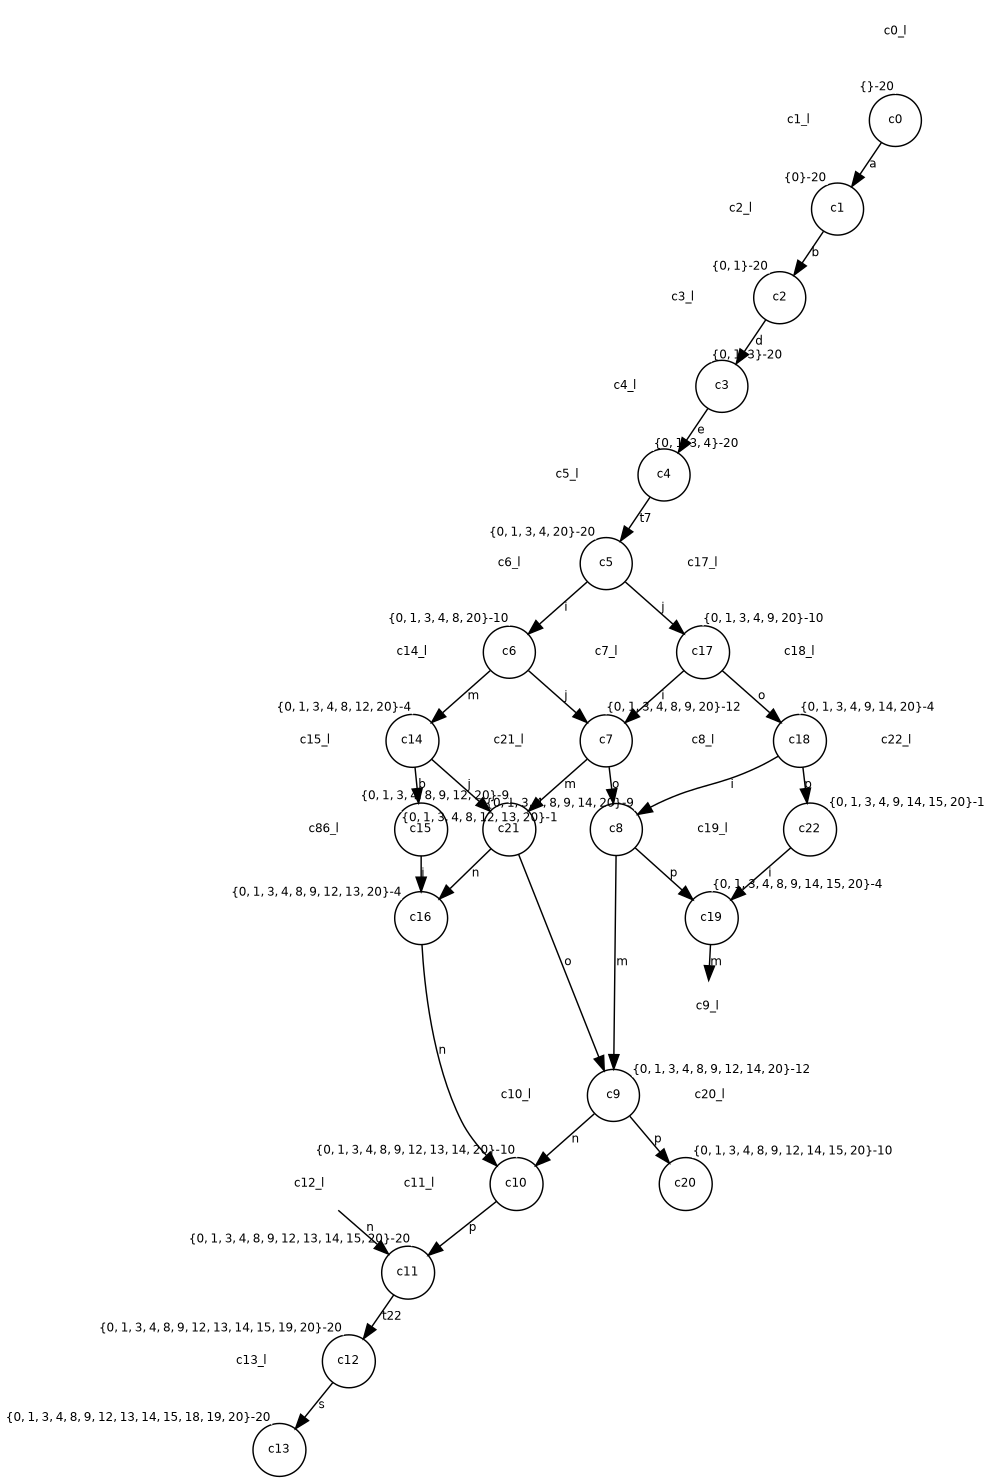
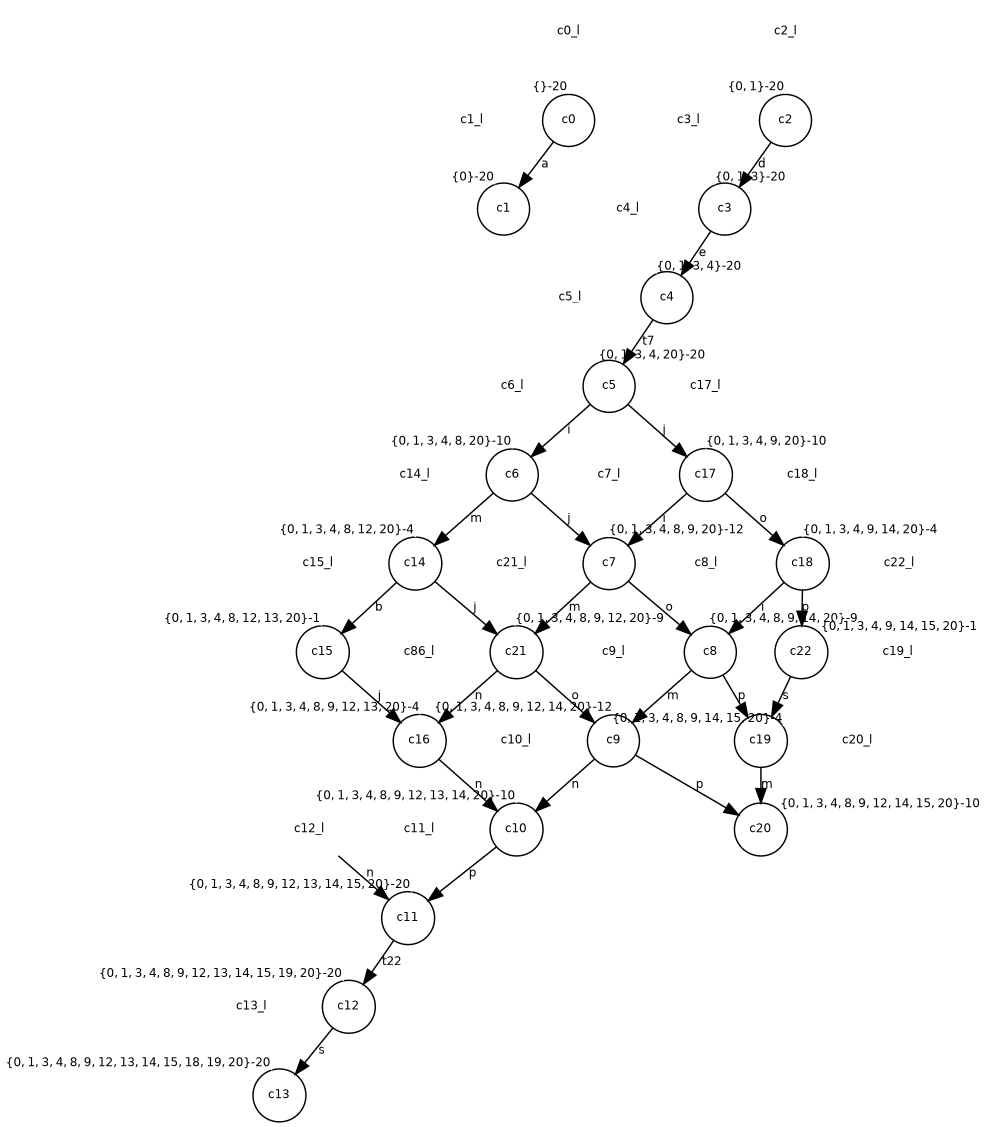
  digraph {
    fontname=Helvetica
    fontsize=10
    nodesep=0.3
    ranksep="0.2 equally"
    node [fontname=Helvetica fontsize=8 shape=circle]
    edge [arrowhead=normal color=black fontname=Helvetica fontsize=8 weight=20.0]
    c0
    c1
    c2
    c0_l [shape=none]
    c3
    c1_l [shape=none]
    c4
    c2_l [shape=none]
    c5
    c3_l [shape=none]
    c6
    c17
    c4_l [shape=none]
    c7
    c14
    c18
    c5_l [shape=none]
    c8
    c21
    c15
    c6_l [shape=none]
    c9
    c19
    c16
    c7_l [shape=none]
    c10
    c20
    c8_l [shape=none]
    c11
    c9_l [shape=none]
    c12
    c10_l [shape=none]
    c13
    c11_l [shape=none]
    c12_l [shape=none]
    c13_l [shape=none]
    c14_l [shape=none]
    c15_l [shape=none]
    n39 [label=c86_l shape=none]
    c22
    c17_l [shape=none]
    c18_l [shape=none]
    c19_l [shape=none]
    c20_l [shape=none]
    c21_l [shape=none]
    c22_l [shape=none]
    c0 -> c1 [label=a]
-   c1 -> c2 [label=b]
    c2 -> c3 [label=d]
    c0_l -> c0 [arrowhead=none color=white headlabel="{}-20"]
    c3 -> c4 [label=e]
    c1_l -> c1 [arrowhead=none color=white headlabel="{0}-20"]
    c4 -> c5 [label=t7]
    c2_l -> c2 [arrowhead=none color=white headlabel="{0, 1}-20"]
    c5 -> c6 [label=i]
    c5 -> c17 [label=j]
    c3_l -> c3 [arrowhead=none color=white headlabel="{0, 1, 3}-20"]
    c6 -> c7 [label=j]
    c6 -> c14 [label=m]
    c17 -> c7 [label=i]
    c17 -> c18 [label=o]
    c4_l -> c4 [arrowhead=none color=white headlabel="{0, 1, 3, 4}-20"]
    c7 -> c8 [label=o]
    c7 -> c21 [label=m]
    c14 -> c21 [label=j]
    c14 -> c15 [label=b]
    c18 -> c8 [label=i]
    c18 -> c22 [label=p]
    c5_l -> c5 [arrowhead=none color=white headlabel="{0, 1, 3, 4, 20}-20"]
    c8 -> c9 [label=m]
    c8 -> c19 [label=p]
    c21 -> c9 [label=o]
    c21 -> c16 [label=n]
    c15 -> c16 [label=j]
    c6_l -> c6 [arrowhead=none color=white headlabel="{0, 1, 3, 4, 8, 20}-10"]
    c9 -> c10 [label=n]
    c9 -> c20 [label=p]
-   c19 -> c9_l [label=m]
+   c19 -> c20 [label=m]
    c16 -> c10 [label=n]
    c7_l -> c7 [arrowhead=none color=white headlabel="{0, 1, 3, 4, 8, 9, 20}-12"]
    c10 -> c11 [label=p]
    c8_l -> c8 [arrowhead=none color=white headlabel="{0, 1, 3, 4, 8, 9, 14, 20}-9"]
    c11 -> c12 [label=t22]
    c9_l -> c9 [arrowhead=none color=white headlabel="{0, 1, 3, 4, 8, 9, 12, 14, 20}-12"]
    c12 -> c13 [label=s]
    c10_l -> c10 [arrowhead=none color=white headlabel="{0, 1, 3, 4, 8, 9, 12, 13, 14, 20}-10"]
    c11_l -> c11 [arrowhead=none color=white headlabel="{0, 1, 3, 4, 8, 9, 12, 13, 14, 15, 20}-20"]
    c12_l -> c11 [label=n]
    c12_l -> c12 [arrowhead=none color=white headlabel="{0, 1, 3, 4, 8, 9, 12, 13, 14, 15, 19, 20}-20"]
    c13_l -> c13 [arrowhead=none color=white headlabel="{0, 1, 3, 4, 8, 9, 12, 13, 14, 15, 18, 19, 20}-20"]
    c14_l -> c14 [arrowhead=none color=white headlabel="{0, 1, 3, 4, 8, 12, 20}-4"]
    c15_l -> c15 [arrowhead=none color=white headlabel="{0, 1, 3, 4, 8, 12, 13, 20}-1"]
    n39 -> c16 [arrowhead=none color=white headlabel="{0, 1, 3, 4, 8, 9, 12, 13, 20}-4"]
-   c22 -> c19 [label=i]
+   c22 -> c19 [label=s]
    c17_l -> c17 [arrowhead=none color=white headlabel="{0, 1, 3, 4, 9, 20}-10"]
    c18_l -> c18 [arrowhead=none color=white headlabel="{0, 1, 3, 4, 9, 14, 20}-4"]
    c19_l -> c19 [arrowhead=none color=white headlabel="{0, 1, 3, 4, 8, 9, 14, 15, 20}-4"]
    c20_l -> c20 [arrowhead=none color=white headlabel="{0, 1, 3, 4, 8, 9, 12, 14, 15, 20}-10"]
    c21_l -> c21 [arrowhead=none color=white headlabel="{0, 1, 3, 4, 8, 9, 12, 20}-9"]
    c22_l -> c22 [arrowhead=none color=white headlabel="{0, 1, 3, 4, 9, 14, 15, 20}-1"]
  }
